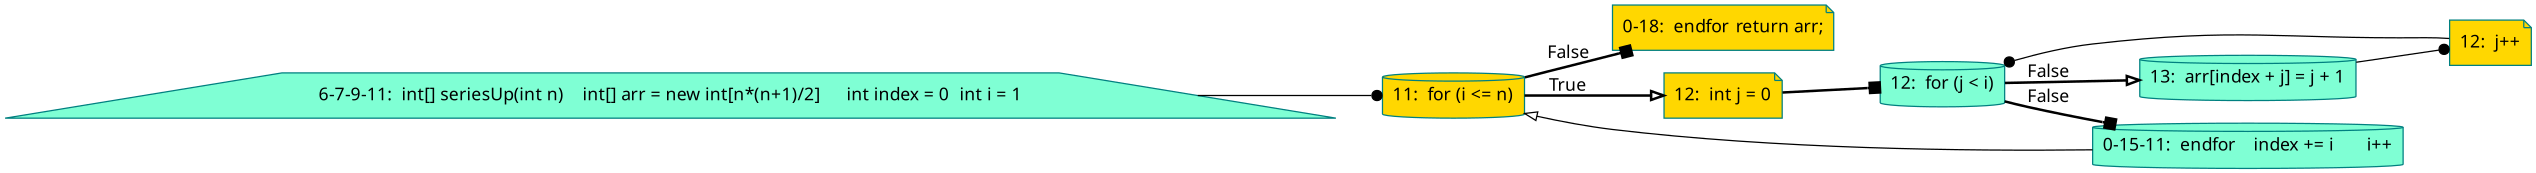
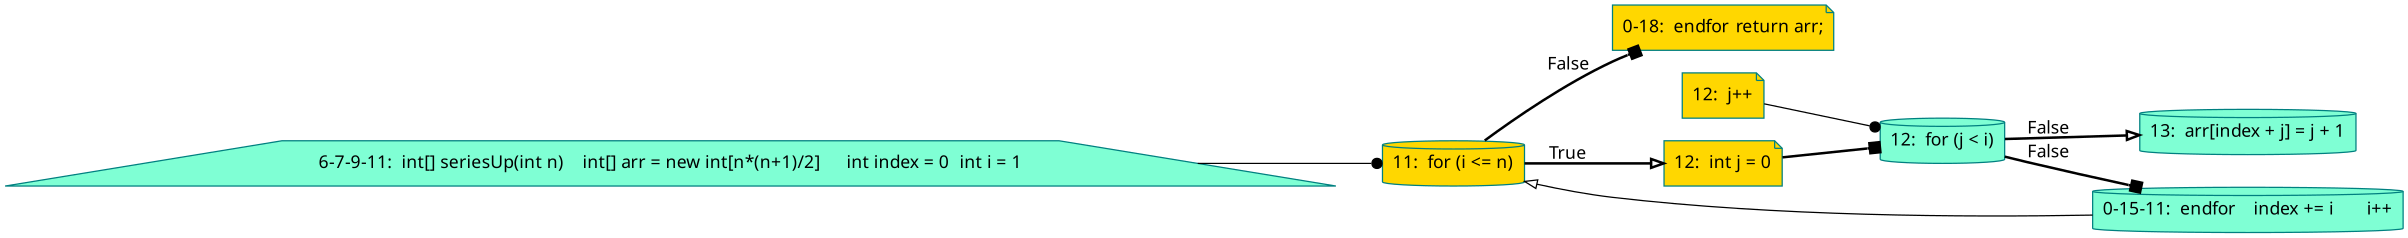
  digraph {
    fontname="Noto Sans"
    rankdir=LR
    node [color=teal fillcolor=aquamarine fontname="Noto Sans" shape=cylinder style=filled]
    edge [arrowhead=dot fontname="Noto Sans" style=bold]
    n1 [label="6-7-9-11:  int[] seriesUp(int n)	int[] arr = new int[n*(n+1)/2]	int index = 0	int i = 1" shape=trapezium]
    n2 [fillcolor=gold label="11:  for (i <= n)"]
    n3 [fillcolor=gold label="0-18:  endfor	return arr;" shape=note]
    n4 [fillcolor=gold label="12:  int j = 0" shape=note]
    n5 [label="12:  for (j < i)"]
    n6 [label="13:  arr[index + j] = j + 1"]
    n7 [label="0-15-11:  endfor	index += i	i++"]
    n8 [fillcolor=gold label="12:  j++" shape=note]
    n1 -> n2 [style=solid]
    n2 -> n3 [arrowhead=box label=False]
    n2 -> n4 [arrowhead=onormal label=True]
    n4 -> n5 [arrowhead=box]
    n5 -> n6 [arrowhead=onormal label=False]
    n5 -> n7 [arrowhead=box label=False]
-   n6 -> n8 [style=solid]
    n7 -> n2 [arrowhead=onormal style=solid]
    n8 -> n5 [style=solid]
  }
